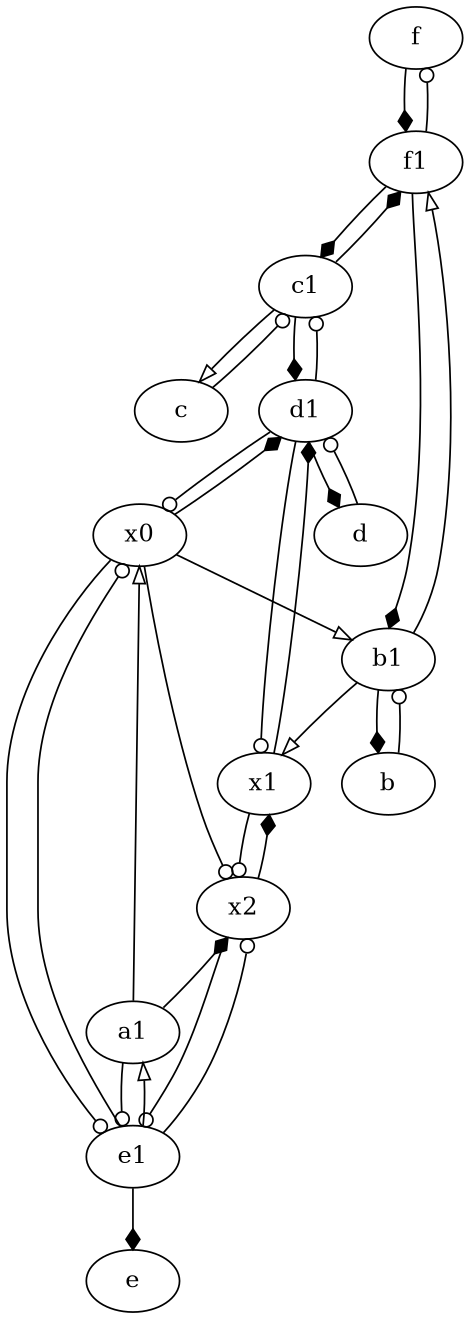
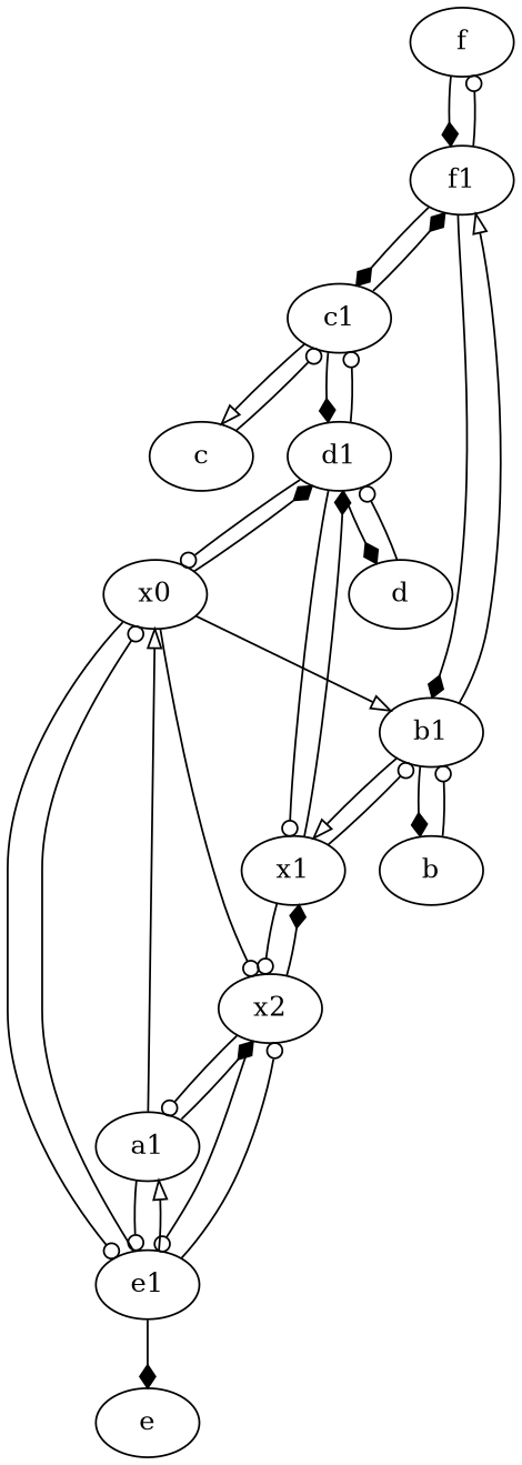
  digraph {
    edge [arrowhead=odot]
    f
    f1
    b1
    c1
    a1
    e1
    x0
    x2
    e
    d1
    x1
    d
    b
    c
    f -> f1 [arrowhead=diamond]
    f1 -> f
    f1 -> b1 [arrowhead=diamond]
    f1 -> c1 [arrowhead=diamond]
    b1 -> f1 [arrowhead=onormal]
    b1 -> x1 [arrowhead=onormal]
    b1 -> b [arrowhead=diamond]
    c1 -> f1 [arrowhead=diamond]
    c1 -> d1 [arrowhead=diamond]
    c1 -> c [arrowhead=onormal]
    a1 -> e1
    a1 -> x0 [arrowhead=onormal]
    a1 -> x2 [arrowhead=diamond]
    e1 -> a1 [arrowhead=onormal]
    e1 -> x0
    e1 -> x2
    e1 -> e [arrowhead=diamond]
    x0 -> b1 [arrowhead=onormal]
    x0 -> e1
    x0 -> x2
    x0 -> d1 [arrowhead=diamond]
+   x2 -> a1
    x2 -> e1
    x2 -> x1 [arrowhead=diamond]
    d1 -> c1
    d1 -> x0
    d1 -> x1
    d1 -> d [arrowhead=diamond]
+   x1 -> b1
    x1 -> x2
    x1 -> d1 [arrowhead=diamond]
    d -> d1
    b -> b1
    c -> c1
  }
